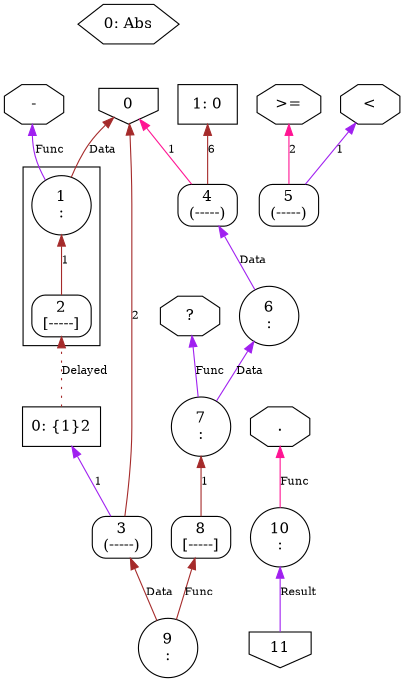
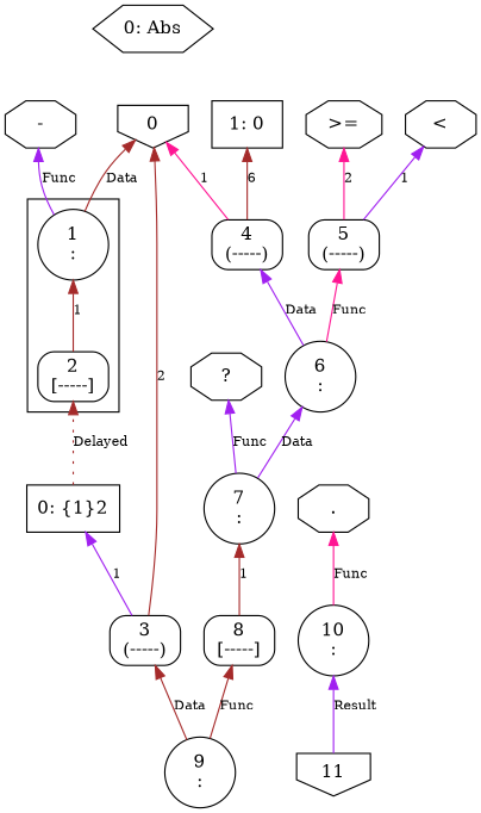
  digraph {
    rankdir=BT
    node [fontcolor=black fontsize=14 shape=box style=solid]
    edge [color=brown fontcolor=black fontsize=10 style=solid]
    n1 [label="1\n:" shape=circle]
    n2 [label="2\n[-----]" style=rounded]
    n3 [label="-" shape=octagon]
    n4 [label=0 shape=invhouse]
    n5 [label="<" shape=octagon]
    n6 [label=">=" shape=octagon]
    n7 [label="?" shape=octagon]
    n8 [label="." shape=octagon]
    n9 [label="0: Abs" shape=hexagon]
    n10 [label="0: {1}2"]
    n11 [label="1: 0"]
    n12 [label="3\n(-----)" style=rounded]
    n13 [label="4\n(-----)" style=rounded]
    n14 [label="5\n(-----)" style=rounded]
    n15 [label="6\n:" shape=circle]
    n16 [label="7\n:" shape=circle]
    n17 [label="8\n[-----]" style=rounded]
    n18 [label="9\n:" shape=circle]
    n19 [label="10\n:" shape=circle]
    n20 [label=11 shape=invhouse]
    subgraph cluster_1 {
      n1
      n2
    }
    n1 -> n3 [color=purple label=Func]
    n1 -> n4 [label=Data]
    n2 -> n1 [label=1]
    n4 -> n9 [color=black fontsize=14 style=invis]
    n10 -> n2 [label=Delayed style=dotted]
    n12 -> n4 [label=2]
    n12 -> n10 [color=purple label=1]
    n13 -> n4 [color=deeppink label=1]
    n13 -> n11 [label=6]
    n14 -> n5 [color=purple label=1]
    n14 -> n6 [color=deeppink label=2]
    n15 -> n13 [color=purple label=Data]
+   n15 -> n14 [color=deeppink label=Func]
    n16 -> n7 [color=purple label=Func]
    n16 -> n15 [color=purple label=Data]
    n17 -> n16 [label=1]
    n18 -> n12 [label=Data]
    n18 -> n17 [label=Func]
    n19 -> n8 [color=deeppink label=Func]
    n20 -> n19 [color=purple label=Result]
  }
